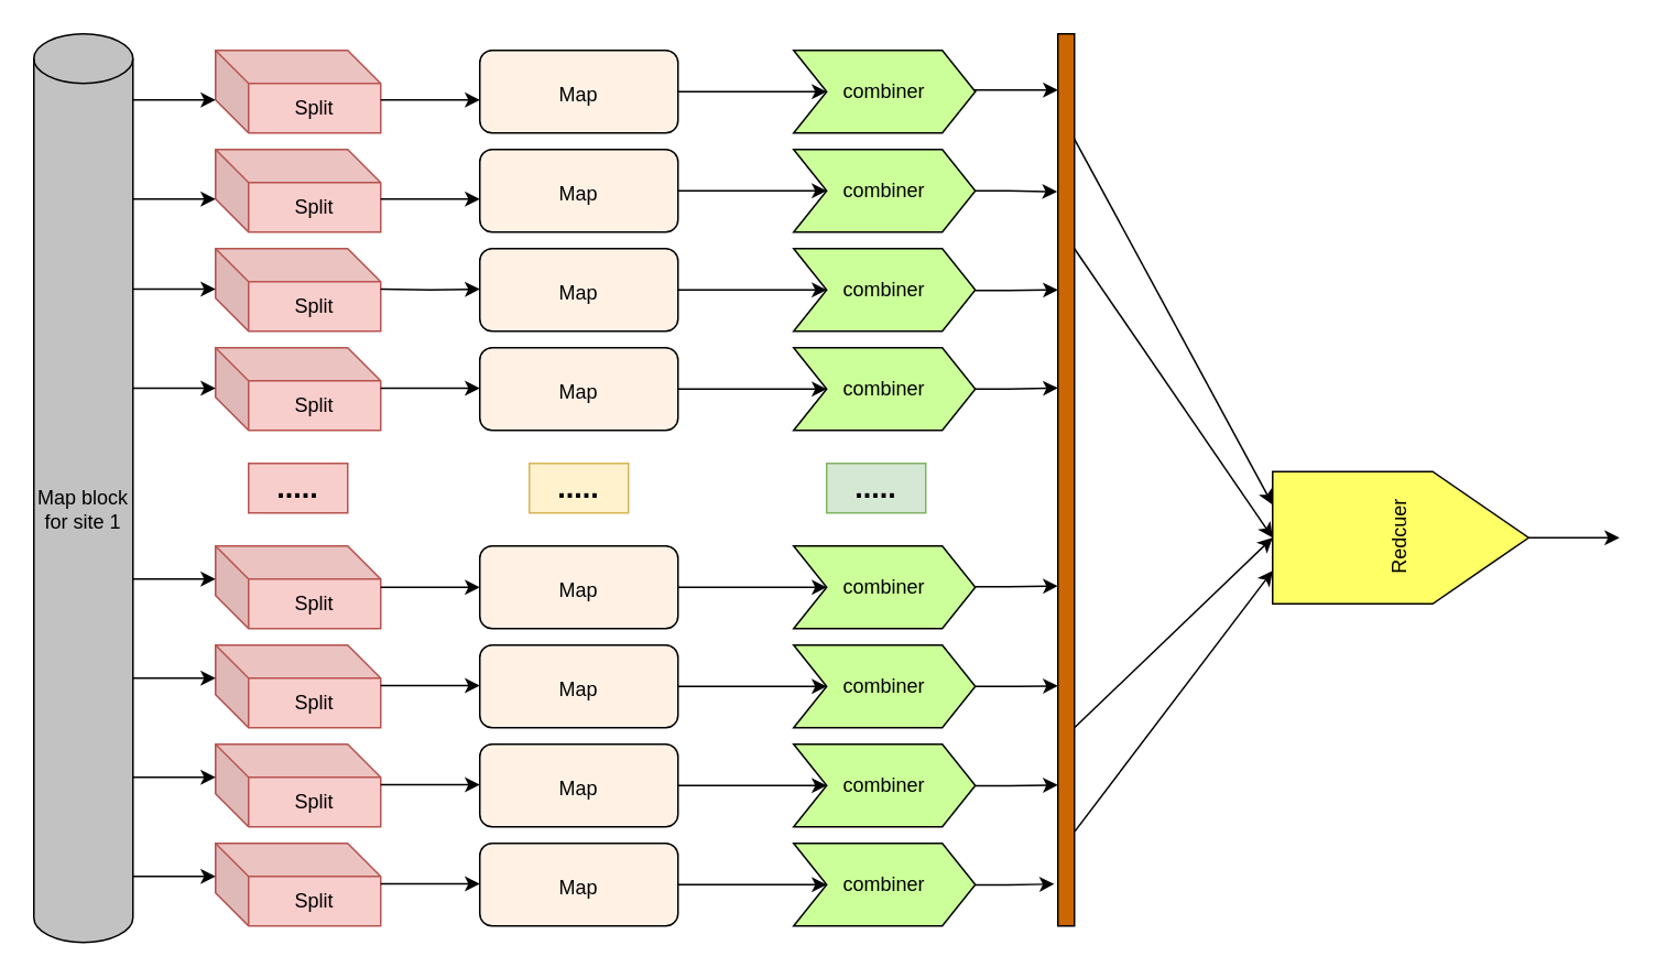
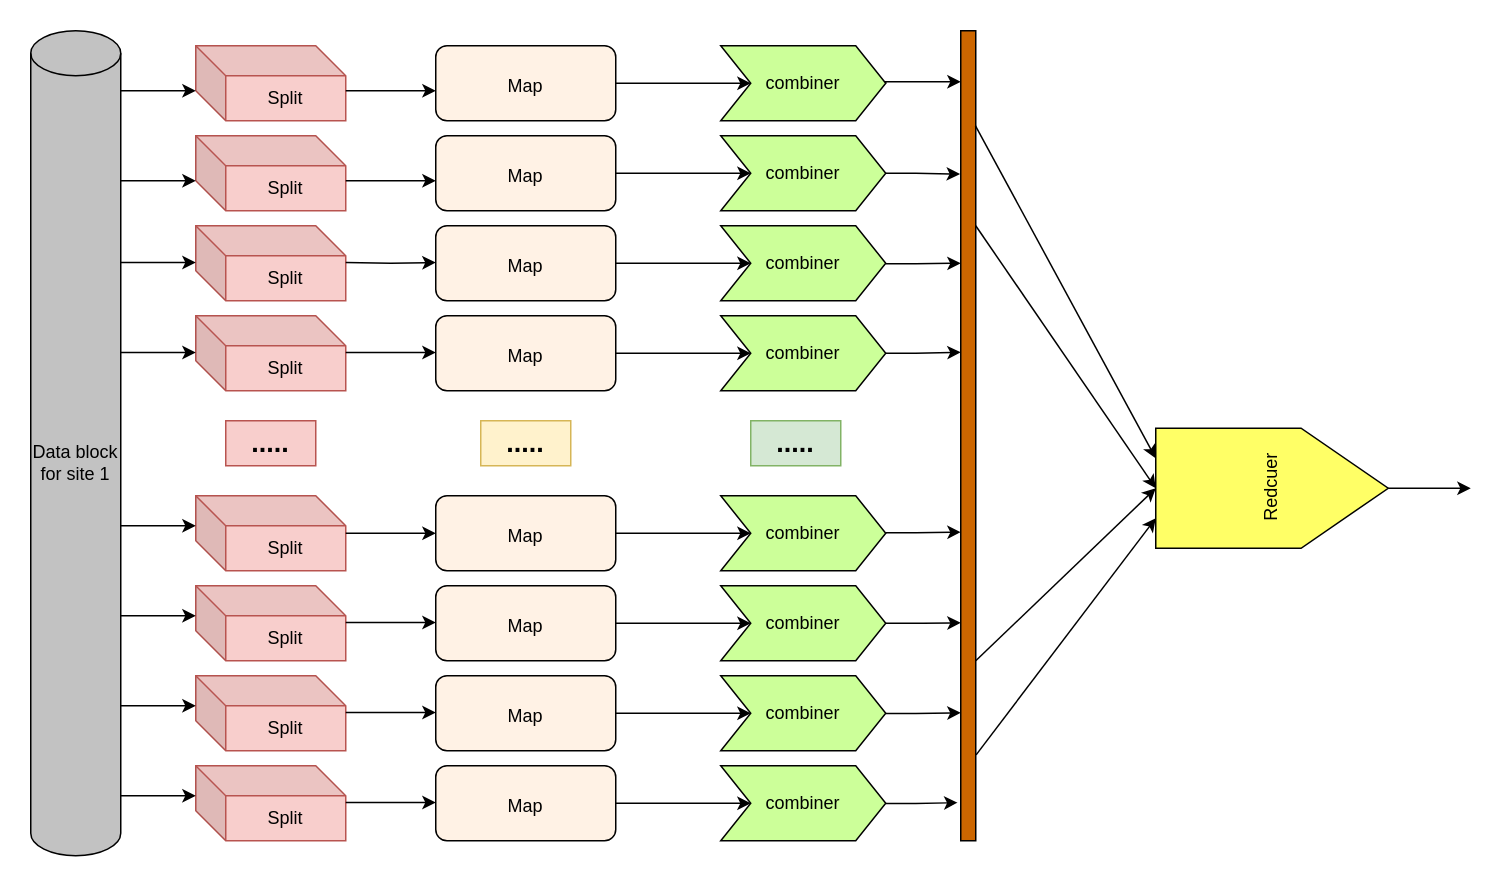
  <mxCell id="0" />
  <mxCell id="1" parent="0" />
- <mxCell id="2" value="Map block for site 1" style="shape=cylinder3;whiteSpace=wrap;html=1;boundedLbl=1;backgroundOutline=1;size=15;fillColor=#C2C2C2;" vertex="1" parent="1"><mxGeometry x="20" y="20" width="60" height="550" as="geometry" /></mxCell>
+ <mxCell id="2" value="Data block for site 1" style="shape=cylinder3;whiteSpace=wrap;html=1;boundedLbl=1;backgroundOutline=1;size=15;fillColor=#C2C2C2;" vertex="1" parent="1"><mxGeometry x="20" y="20" width="60" height="550" as="geometry" /></mxCell>
  <mxCell id="3" value="Split" style="shape=cube;whiteSpace=wrap;html=1;boundedLbl=1;backgroundOutline=1;darkOpacity=0.05;darkOpacity2=0.1;fillColor=#f8cecc;strokeColor=#b85450;" vertex="1" parent="1"><mxGeometry x="130" y="90" width="100" height="50" as="geometry" /></mxCell>
  <mxCell id="4" value="&lt;b&gt;&lt;font style=&quot;font-size: 18px;&quot;&gt;.....&lt;/font&gt;&lt;/b&gt;" style="text;html=1;strokeColor=#b85450;fillColor=#f8cecc;align=center;verticalAlign=middle;whiteSpace=wrap;rounded=0;" vertex="1" parent="1"><mxGeometry x="150" y="280" width="60" height="30" as="geometry" /></mxCell>
  <mxCell id="5" value="" style="edgeStyle=orthogonalEdgeStyle;rounded=0;orthogonalLoop=1;jettySize=auto;html=1;fontSize=12;" edge="1" parent="1" source="6" target="39"><mxGeometry relative="1" as="geometry" /></mxCell>
  <mxCell id="6" value="&lt;font style=&quot;font-size: 12px;&quot;&gt;Map&lt;/font&gt;" style="rounded=1;whiteSpace=wrap;html=1;fontSize=18;fillColor=#FFF2E5;" vertex="1" parent="1"><mxGeometry x="290" y="90" width="120" height="50" as="geometry" /></mxCell>
  <mxCell id="7" value="&lt;b&gt;&lt;font style=&quot;font-size: 18px;&quot;&gt;.....&lt;/font&gt;&lt;/b&gt;" style="text;html=1;strokeColor=#d6b656;fillColor=#fff2cc;align=center;verticalAlign=middle;whiteSpace=wrap;rounded=0;" vertex="1" parent="1"><mxGeometry x="320" y="280" width="60" height="30" as="geometry" /></mxCell>
  <mxCell id="8" style="edgeStyle=orthogonalEdgeStyle;rounded=0;orthogonalLoop=1;jettySize=auto;html=1;fontSize=12;" edge="1" parent="1" source="9" target="33"><mxGeometry relative="1" as="geometry" /></mxCell>
  <mxCell id="9" value="&lt;font style=&quot;font-size: 12px;&quot;&gt;Map&lt;/font&gt;" style="rounded=1;whiteSpace=wrap;html=1;fontSize=18;fillColor=#FFF2E5;" vertex="1" parent="1"><mxGeometry x="290" y="150" width="120" height="50" as="geometry" /></mxCell>
  <mxCell id="10" style="edgeStyle=orthogonalEdgeStyle;rounded=0;orthogonalLoop=1;jettySize=auto;html=1;exitX=1;exitY=0.5;exitDx=0;exitDy=0;entryX=0;entryY=0.5;entryDx=0;entryDy=0;fontSize=12;" edge="1" parent="1" source="11" target="34"><mxGeometry relative="1" as="geometry" /></mxCell>
  <mxCell id="11" value="&lt;font style=&quot;font-size: 12px;&quot;&gt;Map&lt;/font&gt;" style="rounded=1;whiteSpace=wrap;html=1;fontSize=18;fillColor=#FFF2E5;" vertex="1" parent="1"><mxGeometry x="290" y="210" width="120" height="50" as="geometry" /></mxCell>
  <mxCell id="12" style="edgeStyle=orthogonalEdgeStyle;rounded=0;orthogonalLoop=1;jettySize=auto;html=1;exitX=1;exitY=0.5;exitDx=0;exitDy=0;fontSize=12;" edge="1" parent="1" source="13" target="35"><mxGeometry relative="1" as="geometry" /></mxCell>
  <mxCell id="13" value="&lt;font style=&quot;font-size: 12px;&quot;&gt;Map&lt;/font&gt;" style="rounded=1;whiteSpace=wrap;html=1;fontSize=18;fillColor=#FFF2E5;" vertex="1" parent="1"><mxGeometry x="290" y="330" width="120" height="50" as="geometry" /></mxCell>
  <mxCell id="14" style="edgeStyle=orthogonalEdgeStyle;rounded=0;orthogonalLoop=1;jettySize=auto;html=1;exitX=1;exitY=0.5;exitDx=0;exitDy=0;fontSize=12;" edge="1" parent="1" source="15" target="36"><mxGeometry relative="1" as="geometry" /></mxCell>
  <mxCell id="15" value="&lt;font style=&quot;font-size: 12px;&quot;&gt;Map&lt;/font&gt;" style="rounded=1;whiteSpace=wrap;html=1;fontSize=18;fillColor=#FFF2E5;" vertex="1" parent="1"><mxGeometry x="290" y="390" width="120" height="50" as="geometry" /></mxCell>
  <mxCell id="16" style="edgeStyle=orthogonalEdgeStyle;rounded=0;orthogonalLoop=1;jettySize=auto;html=1;exitX=1;exitY=0.5;exitDx=0;exitDy=0;entryX=0;entryY=0.5;entryDx=0;entryDy=0;fontSize=12;" edge="1" parent="1" source="17" target="37"><mxGeometry relative="1" as="geometry" /></mxCell>
  <mxCell id="17" value="&lt;font style=&quot;font-size: 12px;&quot;&gt;Map&lt;/font&gt;" style="rounded=1;whiteSpace=wrap;html=1;fontSize=18;fillColor=#FFF2E5;" vertex="1" parent="1"><mxGeometry x="290" y="450" width="120" height="50" as="geometry" /></mxCell>
  <mxCell id="18" style="edgeStyle=orthogonalEdgeStyle;rounded=0;orthogonalLoop=1;jettySize=auto;html=1;exitX=1;exitY=0.5;exitDx=0;exitDy=0;fontSize=12;" edge="1" parent="1" source="19" target="38"><mxGeometry relative="1" as="geometry" /></mxCell>
  <mxCell id="19" value="&lt;font style=&quot;font-size: 12px;&quot;&gt;Map&lt;/font&gt;" style="rounded=1;whiteSpace=wrap;html=1;fontSize=18;fillColor=#FFF2E5;" vertex="1" parent="1"><mxGeometry x="290" y="510" width="120" height="50" as="geometry" /></mxCell>
  <mxCell id="20" value="Split" style="shape=cube;whiteSpace=wrap;html=1;boundedLbl=1;backgroundOutline=1;darkOpacity=0.05;darkOpacity2=0.1;fillColor=#f8cecc;strokeColor=#b85450;" vertex="1" parent="1"><mxGeometry x="130" y="150" width="100" height="50" as="geometry" /></mxCell>
  <mxCell id="21" value="Split" style="shape=cube;whiteSpace=wrap;html=1;boundedLbl=1;backgroundOutline=1;darkOpacity=0.05;darkOpacity2=0.1;fillColor=#f8cecc;strokeColor=#b85450;" vertex="1" parent="1"><mxGeometry x="130" y="210" width="100" height="50" as="geometry" /></mxCell>
  <mxCell id="22" value="Split" style="shape=cube;whiteSpace=wrap;html=1;boundedLbl=1;backgroundOutline=1;darkOpacity=0.05;darkOpacity2=0.1;fillColor=#f8cecc;strokeColor=#b85450;" vertex="1" parent="1"><mxGeometry x="130" y="330" width="100" height="50" as="geometry" /></mxCell>
  <mxCell id="23" value="Split" style="shape=cube;whiteSpace=wrap;html=1;boundedLbl=1;backgroundOutline=1;darkOpacity=0.05;darkOpacity2=0.1;fillColor=#f8cecc;strokeColor=#b85450;" vertex="1" parent="1"><mxGeometry x="130" y="390" width="100" height="50" as="geometry" /></mxCell>
  <mxCell id="24" value="Split" style="shape=cube;whiteSpace=wrap;html=1;boundedLbl=1;backgroundOutline=1;darkOpacity=0.05;darkOpacity2=0.1;fillColor=#f8cecc;strokeColor=#b85450;" vertex="1" parent="1"><mxGeometry x="130" y="450" width="100" height="50" as="geometry" /></mxCell>
  <mxCell id="25" value="Split" style="shape=cube;whiteSpace=wrap;html=1;boundedLbl=1;backgroundOutline=1;darkOpacity=0.05;darkOpacity2=0.1;size=20;fillColor=#f8cecc;strokeColor=#b85450;" vertex="1" parent="1"><mxGeometry x="130" y="510" width="100" height="50" as="geometry" /></mxCell>
  <mxCell id="26" value="" style="endArrow=classic;html=1;rounded=0;fontSize=12;entryX=0;entryY=0.5;entryDx=0;entryDy=0;" edge="1" parent="1" target="13"><mxGeometry width="50" height="50" relative="1" as="geometry"><mxPoint x="230" y="355" as="sourcePoint" /><mxPoint x="190" y="330" as="targetPoint" /></mxGeometry></mxCell>
  <mxCell id="27" value="" style="endArrow=classic;html=1;rounded=0;fontSize=12;entryX=0;entryY=0.5;entryDx=0;entryDy=0;" edge="1" parent="1"><mxGeometry width="50" height="50" relative="1" as="geometry"><mxPoint x="230" y="234.5" as="sourcePoint" /><mxPoint x="290" y="234.5" as="targetPoint" /></mxGeometry></mxCell>
  <mxCell id="28" value="" style="endArrow=classic;html=1;rounded=0;fontSize=12;entryX=0;entryY=0.5;entryDx=0;entryDy=0;" edge="1" parent="1"><mxGeometry width="50" height="50" relative="1" as="geometry"><mxPoint x="230" y="414.5" as="sourcePoint" /><mxPoint x="290" y="414.5" as="targetPoint" /></mxGeometry></mxCell>
  <mxCell id="29" value="" style="endArrow=classic;html=1;rounded=0;fontSize=12;entryX=0;entryY=0.5;entryDx=0;entryDy=0;" edge="1" parent="1"><mxGeometry width="50" height="50" relative="1" as="geometry"><mxPoint x="230" y="474.5" as="sourcePoint" /><mxPoint x="290" y="474.5" as="targetPoint" /></mxGeometry></mxCell>
  <mxCell id="30" value="" style="endArrow=classic;html=1;rounded=0;fontSize=12;entryX=0;entryY=0.5;entryDx=0;entryDy=0;" edge="1" parent="1"><mxGeometry width="50" height="50" relative="1" as="geometry"><mxPoint x="230" y="534.5" as="sourcePoint" /><mxPoint x="290" y="534.5" as="targetPoint" /></mxGeometry></mxCell>
  <mxCell id="31" value="" style="endArrow=classic;html=1;rounded=0;fontSize=12;entryX=0;entryY=0.5;entryDx=0;entryDy=0;" edge="1" parent="1"><mxGeometry width="50" height="50" relative="1" as="geometry"><mxPoint x="230" y="120" as="sourcePoint" /><mxPoint x="290" y="120" as="targetPoint" /></mxGeometry></mxCell>
  <mxCell id="32" value="" style="endArrow=classic;html=1;rounded=0;fontSize=12;entryX=0;entryY=0.5;entryDx=0;entryDy=0;" edge="1" parent="1"><mxGeometry width="50" height="50" relative="1" as="geometry"><mxPoint x="230" y="174.5" as="sourcePoint" /><mxPoint x="290" y="174.5" as="targetPoint" /><Array as="points"><mxPoint x="260" y="175" /></Array></mxGeometry></mxCell>
  <mxCell id="33" value="combiner" style="shape=step;perimeter=stepPerimeter;whiteSpace=wrap;html=1;fixedSize=1;fontSize=12;fillColor=#CCFF99;" vertex="1" parent="1"><mxGeometry x="480" y="150" width="110" height="50" as="geometry" /></mxCell>
  <mxCell id="34" value="combiner" style="shape=step;perimeter=stepPerimeter;whiteSpace=wrap;html=1;fixedSize=1;fontSize=12;fillColor=#CCFF99;" vertex="1" parent="1"><mxGeometry x="480" y="210" width="110" height="50" as="geometry" /></mxCell>
  <mxCell id="35" value="combiner" style="shape=step;perimeter=stepPerimeter;whiteSpace=wrap;html=1;fixedSize=1;fontSize=12;fillColor=#CCFF99;" vertex="1" parent="1"><mxGeometry x="480" y="330" width="110" height="50" as="geometry" /></mxCell>
  <mxCell id="36" value="combiner" style="shape=step;perimeter=stepPerimeter;whiteSpace=wrap;html=1;fixedSize=1;fontSize=12;fillColor=#CCFF99;" vertex="1" parent="1"><mxGeometry x="480" y="390" width="110" height="50" as="geometry" /></mxCell>
  <mxCell id="37" value="combiner" style="shape=step;perimeter=stepPerimeter;whiteSpace=wrap;html=1;fixedSize=1;fontSize=12;fillColor=#CCFF99;" vertex="1" parent="1"><mxGeometry x="480" y="450" width="110" height="50" as="geometry" /></mxCell>
  <mxCell id="38" value="combiner" style="shape=step;perimeter=stepPerimeter;whiteSpace=wrap;html=1;fixedSize=1;fontSize=12;fillColor=#CCFF99;" vertex="1" parent="1"><mxGeometry x="480" y="510" width="110" height="50" as="geometry" /></mxCell>
  <mxCell id="39" value="combiner" style="shape=step;perimeter=stepPerimeter;whiteSpace=wrap;html=1;fixedSize=1;fontSize=12;fillColor=#CCFF99;" vertex="1" parent="1"><mxGeometry x="480" y="90" width="110" height="50" as="geometry" /></mxCell>
  <mxCell id="40" value="&lt;b&gt;&lt;font style=&quot;font-size: 18px;&quot;&gt;.....&lt;/font&gt;&lt;/b&gt;" style="text;html=1;strokeColor=#82b366;fillColor=#d5e8d4;align=center;verticalAlign=middle;whiteSpace=wrap;rounded=0;" vertex="1" parent="1"><mxGeometry x="500" y="280" width="60" height="30" as="geometry" /></mxCell>
  <mxCell id="41" value="" style="rounded=0;whiteSpace=wrap;html=1;fontSize=12;fillColor=#CC6600;" vertex="1" parent="1"><mxGeometry x="640" y="20" width="10" height="540" as="geometry" /></mxCell>
  <mxCell id="42" style="edgeStyle=orthogonalEdgeStyle;rounded=0;orthogonalLoop=1;jettySize=auto;html=1;exitX=1;exitY=0.5;exitDx=0;exitDy=0;entryX=0;entryY=0.731;entryDx=0;entryDy=0;entryPerimeter=0;fontSize=12;" edge="1" parent="1" source="36" target="41"><mxGeometry relative="1" as="geometry"><mxPoint x="593.5" y="414.9" as="sourcePoint" /><mxPoint x="630" y="414.5" as="targetPoint" /></mxGeometry></mxCell>
  <mxCell id="43" style="edgeStyle=orthogonalEdgeStyle;rounded=0;orthogonalLoop=1;jettySize=auto;html=1;entryX=0;entryY=0.397;entryDx=0;entryDy=0;entryPerimeter=0;fontSize=12;" edge="1" parent="1" target="41"><mxGeometry relative="1" as="geometry"><mxPoint x="590" y="235" as="sourcePoint" /><mxPoint x="630" y="234.5" as="targetPoint" /><Array as="points"><mxPoint x="610" y="235" /></Array></mxGeometry></mxCell>
  <mxCell id="44" style="edgeStyle=orthogonalEdgeStyle;rounded=0;orthogonalLoop=1;jettySize=auto;html=1;exitX=0.5;exitY=1;exitDx=0;exitDy=0;fontSize=12;" edge="1" parent="1" source="45"><mxGeometry relative="1" as="geometry"><mxPoint x="980" y="325" as="targetPoint" /></mxGeometry></mxCell>
  <mxCell id="45" value="Redcuer" style="shape=offPageConnector;whiteSpace=wrap;html=1;fontSize=12;rotation=-90;fillColor=#FFFF66;" vertex="1" parent="1"><mxGeometry x="807.5" y="247.5" width="80" height="155" as="geometry" /></mxCell>
  <mxCell id="46" value="" style="endArrow=classic;html=1;rounded=0;fontSize=12;entryX=0;entryY=0;entryDx=0;entryDy=30;entryPerimeter=0;" edge="1" parent="1" target="3"><mxGeometry width="50" height="50" relative="1" as="geometry"><mxPoint x="80" y="120" as="sourcePoint" /><mxPoint x="-30" y="70" as="targetPoint" /></mxGeometry></mxCell>
  <mxCell id="47" value="" style="endArrow=classic;html=1;rounded=0;fontSize=12;entryX=0;entryY=0;entryDx=0;entryDy=30;entryPerimeter=0;" edge="1" parent="1"><mxGeometry width="50" height="50" relative="1" as="geometry"><mxPoint x="80" y="174.5" as="sourcePoint" /><mxPoint x="130" y="174.5" as="targetPoint" /></mxGeometry></mxCell>
  <mxCell id="48" value="" style="endArrow=classic;html=1;rounded=0;fontSize=12;entryX=0;entryY=0;entryDx=0;entryDy=30;entryPerimeter=0;" edge="1" parent="1"><mxGeometry width="50" height="50" relative="1" as="geometry"><mxPoint x="80" y="234.5" as="sourcePoint" /><mxPoint x="130" y="234.5" as="targetPoint" /></mxGeometry></mxCell>
  <mxCell id="49" value="" style="endArrow=classic;html=1;rounded=0;fontSize=12;entryX=0;entryY=0;entryDx=0;entryDy=30;entryPerimeter=0;" edge="1" parent="1"><mxGeometry width="50" height="50" relative="1" as="geometry"><mxPoint x="80" y="410" as="sourcePoint" /><mxPoint x="130" y="410" as="targetPoint" /></mxGeometry></mxCell>
  <mxCell id="50" value="" style="endArrow=classic;html=1;rounded=0;fontSize=12;entryX=0;entryY=0;entryDx=0;entryDy=30;entryPerimeter=0;" edge="1" parent="1"><mxGeometry width="50" height="50" relative="1" as="geometry"><mxPoint x="80" y="470" as="sourcePoint" /><mxPoint x="130" y="470" as="targetPoint" /></mxGeometry></mxCell>
  <mxCell id="51" value="" style="endArrow=classic;html=1;rounded=0;fontSize=12;entryX=0;entryY=0;entryDx=0;entryDy=30;entryPerimeter=0;" edge="1" parent="1"><mxGeometry width="50" height="50" relative="1" as="geometry"><mxPoint x="80" y="350" as="sourcePoint" /><mxPoint x="130" y="350" as="targetPoint" /></mxGeometry></mxCell>
  <mxCell id="52" value="" style="endArrow=classic;html=1;rounded=0;fontSize=12;entryX=0;entryY=0;entryDx=0;entryDy=30;entryPerimeter=0;" edge="1" parent="1"><mxGeometry width="50" height="50" relative="1" as="geometry"><mxPoint x="80" y="530" as="sourcePoint" /><mxPoint x="130" y="530" as="targetPoint" /></mxGeometry></mxCell>
  <mxCell id="53" value="" style="endArrow=classic;html=1;rounded=0;fontSize=12;entryX=0.5;entryY=0;entryDx=0;entryDy=0;" edge="1" parent="1" target="45"><mxGeometry width="50" height="50" relative="1" as="geometry"><mxPoint x="650" y="440" as="sourcePoint" /><mxPoint x="700" y="390" as="targetPoint" /></mxGeometry></mxCell>
  <mxCell id="54" value="Split" style="shape=cube;whiteSpace=wrap;html=1;boundedLbl=1;backgroundOutline=1;darkOpacity=0.05;darkOpacity2=0.1;fillColor=#f8cecc;strokeColor=#b85450;" vertex="1" parent="1"><mxGeometry x="130" y="30" width="100" height="50" as="geometry" /></mxCell>
  <mxCell id="55" value="&lt;font style=&quot;font-size: 12px;&quot;&gt;Map&lt;/font&gt;" style="rounded=1;whiteSpace=wrap;html=1;fontSize=18;fillColor=#FFF2E5;" vertex="1" parent="1"><mxGeometry x="290" y="30" width="120" height="50" as="geometry" /></mxCell>
  <mxCell id="56" value="combiner" style="shape=step;perimeter=stepPerimeter;whiteSpace=wrap;html=1;fixedSize=1;fontSize=12;fillColor=#CCFF99;" vertex="1" parent="1"><mxGeometry x="480" y="30" width="110" height="50" as="geometry" /></mxCell>
  <mxCell id="57" style="edgeStyle=orthogonalEdgeStyle;rounded=0;orthogonalLoop=1;jettySize=auto;html=1;fontSize=12;" edge="1" parent="1"><mxGeometry relative="1" as="geometry"><mxPoint x="590" y="55" as="sourcePoint" /><mxPoint x="640" y="54" as="targetPoint" /><Array as="points"><mxPoint x="640" y="54" /></Array></mxGeometry></mxCell>
  <mxCell id="58" style="edgeStyle=orthogonalEdgeStyle;rounded=0;orthogonalLoop=1;jettySize=auto;html=1;entryX=-0.044;entryY=0.177;entryDx=0;entryDy=0;entryPerimeter=0;fontSize=12;" edge="1" parent="1" target="41"><mxGeometry relative="1" as="geometry"><mxPoint x="590" y="115" as="sourcePoint" /><mxPoint x="630" y="114.5" as="targetPoint" /><Array as="points"><mxPoint x="610" y="115" /></Array></mxGeometry></mxCell>
  <mxCell id="59" value="" style="endArrow=classic;html=1;rounded=0;fontSize=12;entryX=0.25;entryY=0;entryDx=0;entryDy=0;exitX=1.025;exitY=0.894;exitDx=0;exitDy=0;exitPerimeter=0;" edge="1" parent="1" source="41" target="45"><mxGeometry width="50" height="50" relative="1" as="geometry"><mxPoint x="660" y="450" as="sourcePoint" /><mxPoint x="780" y="335" as="targetPoint" /></mxGeometry></mxCell>
  <mxCell id="60" value="" style="endArrow=classic;html=1;rounded=0;fontSize=12;entryX=0.5;entryY=0;entryDx=0;entryDy=0;" edge="1" parent="1" target="45"><mxGeometry width="50" height="50" relative="1" as="geometry"><mxPoint x="650" y="150" as="sourcePoint" /><mxPoint x="770" y="330" as="targetPoint" /></mxGeometry></mxCell>
  <mxCell id="61" value="" style="endArrow=classic;html=1;rounded=0;fontSize=12;exitX=0.975;exitY=0.117;exitDx=0;exitDy=0;exitPerimeter=0;entryX=0.75;entryY=0;entryDx=0;entryDy=0;" edge="1" parent="1" source="41" target="45"><mxGeometry width="50" height="50" relative="1" as="geometry"><mxPoint x="661.5" y="149.88" as="sourcePoint" /><mxPoint x="770" y="310" as="targetPoint" /></mxGeometry></mxCell>
  <mxCell id="62" value="" style="endArrow=classic;html=1;rounded=0;fontSize=12;entryX=0;entryY=0;entryDx=0;entryDy=30;entryPerimeter=0;" edge="1" parent="1"><mxGeometry width="50" height="50" relative="1" as="geometry"><mxPoint x="80" y="60" as="sourcePoint" /><mxPoint x="130" y="60" as="targetPoint" /></mxGeometry></mxCell>
  <mxCell id="63" value="" style="edgeStyle=orthogonalEdgeStyle;rounded=0;orthogonalLoop=1;jettySize=auto;html=1;fontSize=12;exitX=1;exitY=0.5;exitDx=0;exitDy=0;entryX=0;entryY=0.5;entryDx=0;entryDy=0;" edge="1" parent="1" source="55" target="56"><mxGeometry relative="1" as="geometry"><mxPoint x="405" y="54.09" as="sourcePoint" /><mxPoint x="495" y="54.09" as="targetPoint" /></mxGeometry></mxCell>
  <mxCell id="64" value="" style="endArrow=classic;html=1;rounded=0;fontSize=12;entryX=0;entryY=0.5;entryDx=0;entryDy=0;" edge="1" parent="1"><mxGeometry width="50" height="50" relative="1" as="geometry"><mxPoint x="230" y="60" as="sourcePoint" /><mxPoint x="290" y="60" as="targetPoint" /></mxGeometry></mxCell>
  <mxCell id="65" style="edgeStyle=orthogonalEdgeStyle;rounded=0;orthogonalLoop=1;jettySize=auto;html=1;entryX=0;entryY=0.619;entryDx=0;entryDy=0;entryPerimeter=0;fontSize=12;" edge="1" parent="1" target="41"><mxGeometry relative="1" as="geometry"><mxPoint x="590" y="354.59" as="sourcePoint" /><mxPoint x="630" y="354.09" as="targetPoint" /><Array as="points"><mxPoint x="610" y="355" /></Array></mxGeometry></mxCell>
  <mxCell id="66" style="edgeStyle=orthogonalEdgeStyle;rounded=0;orthogonalLoop=1;jettySize=auto;html=1;entryX=0;entryY=0.842;entryDx=0;entryDy=0;entryPerimeter=0;fontSize=12;" edge="1" parent="1" target="41"><mxGeometry relative="1" as="geometry"><mxPoint x="590" y="475.21" as="sourcePoint" /><mxPoint x="630" y="474.71" as="targetPoint" /><Array as="points"><mxPoint x="610" y="475" /></Array></mxGeometry></mxCell>
  <mxCell id="67" style="edgeStyle=orthogonalEdgeStyle;rounded=0;orthogonalLoop=1;jettySize=auto;html=1;entryX=-0.214;entryY=0.953;entryDx=0;entryDy=0;entryPerimeter=0;fontSize=12;" edge="1" parent="1" target="41"><mxGeometry relative="1" as="geometry"><mxPoint x="590" y="535.21" as="sourcePoint" /><mxPoint x="630" y="534.71" as="targetPoint" /><Array as="points"><mxPoint x="610" y="535" /></Array></mxGeometry></mxCell>
  <mxCell id="68" style="edgeStyle=orthogonalEdgeStyle;rounded=0;orthogonalLoop=1;jettySize=auto;html=1;fontSize=12;" edge="1" parent="1"><mxGeometry relative="1" as="geometry"><mxPoint x="590" y="175.31" as="sourcePoint" /><mxPoint x="640" y="175" as="targetPoint" /><Array as="points"><mxPoint x="610" y="175.31" /></Array></mxGeometry></mxCell>
